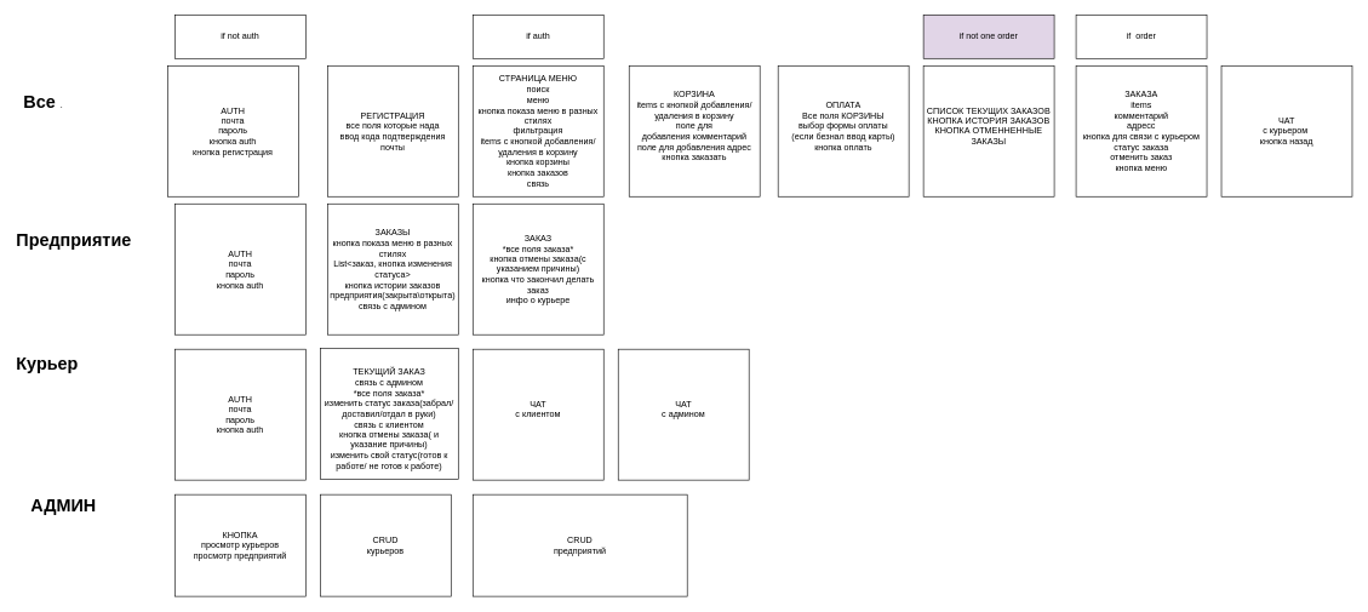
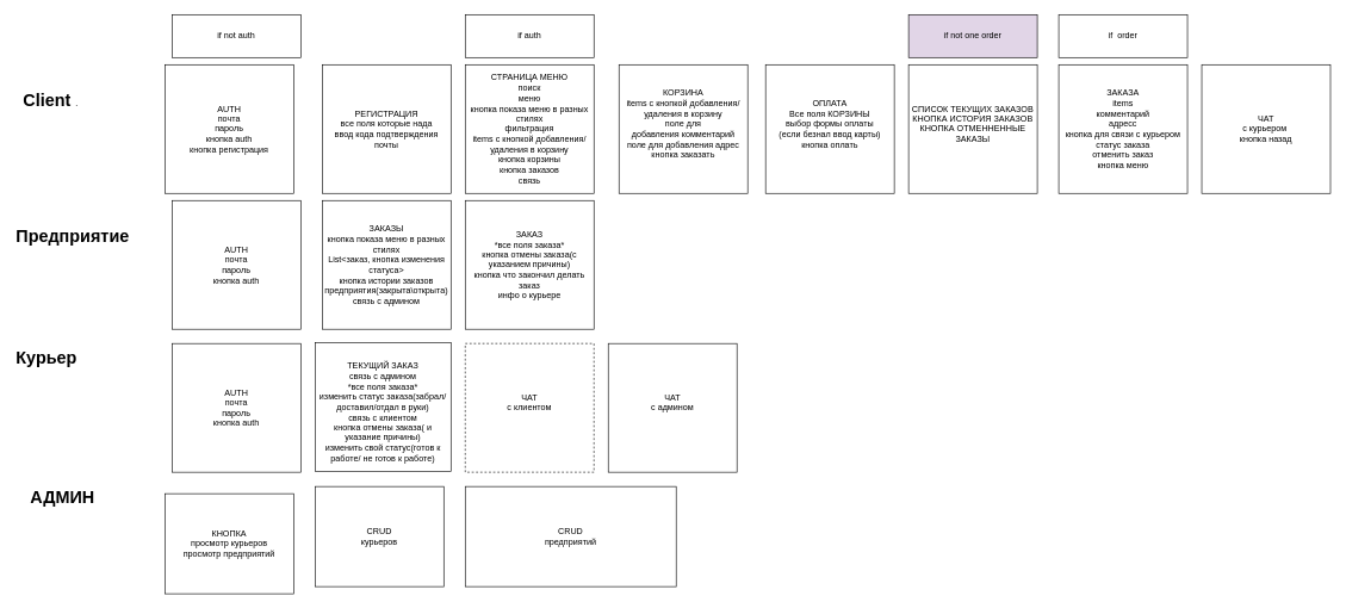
  <mxCell id="0" />
  <mxCell id="1" parent="0" />
  <mxCell id="2" value="СТРАНИЦА МЕНЮ&lt;div&gt;поиск&lt;/div&gt;&lt;div&gt;меню&lt;/div&gt;&lt;div&gt;кнопка показа меню в разных стилях&lt;/div&gt;&lt;div&gt;фильтрация&lt;/div&gt;&lt;div&gt;items с кнопкой добавления/удаления в корзину&lt;/div&gt;&lt;div&gt;кнопка корзины&lt;/div&gt;&lt;div&gt;кнопка заказов&lt;/div&gt;&lt;div&gt;связь&lt;/div&gt;" style="rounded=0;whiteSpace=wrap;html=1;" parent="1" vertex="1"><mxGeometry x="650" y="90" width="180" height="180" as="geometry" /></mxCell>
  <mxCell id="3" value="КОРЗИНА&lt;div&gt;&lt;div&gt;items с кнопкой добавления/удаления в корзину&lt;/div&gt;&lt;/div&gt;&lt;div&gt;&lt;span style=&quot;background-color: initial;&quot;&gt;поле для добавления&lt;/span&gt;&lt;span style=&quot;background-color: initial;&quot;&gt;&amp;nbsp;&lt;/span&gt;комментарий&lt;/div&gt;&lt;div&gt;поле для добавления адрес&lt;/div&gt;&lt;div&gt;кнопка заказать&lt;/div&gt;&lt;div&gt;&lt;br&gt;&lt;/div&gt;" style="rounded=0;whiteSpace=wrap;html=1;" parent="1" vertex="1"><mxGeometry x="865" y="90" width="180" height="180" as="geometry" /></mxCell>
  <mxCell id="4" value="&lt;div&gt;ОПЛАТА&lt;/div&gt;&lt;div&gt;Все поля КОРЗИНЫ&lt;/div&gt;&lt;div&gt;выбор формы оплаты&lt;/div&gt;&lt;div&gt;(если безнал ввод карты)&lt;/div&gt;&lt;div&gt;кнопка оплать&lt;/div&gt;&lt;div&gt;&lt;br&gt;&lt;/div&gt;" style="rounded=0;whiteSpace=wrap;html=1;" parent="1" vertex="1"><mxGeometry x="1070" y="90" width="180" height="180" as="geometry" /></mxCell>
  <mxCell id="5" value="AUTH&lt;div&gt;почта&lt;/div&gt;&lt;div&gt;пароль&lt;/div&gt;&lt;div&gt;кнопка auth&lt;br&gt;кнопка регистрация&lt;/div&gt;" style="rounded=0;whiteSpace=wrap;html=1;" parent="1" vertex="1"><mxGeometry x="230" y="90" width="180" height="180" as="geometry" /></mxCell>
  <mxCell id="6" value="РЕГИСТРАЦИЯ&lt;div&gt;все поля которые нада&lt;/div&gt;&lt;div&gt;ввод кода подтверждения почты&lt;/div&gt;" style="rounded=0;whiteSpace=wrap;html=1;" parent="1" vertex="1"><mxGeometry x="450" y="90" width="180" height="180" as="geometry" /></mxCell>
  <mxCell id="7" value="ЗАКАЗА&lt;div&gt;&lt;div&gt;items&lt;/div&gt;&lt;div&gt;комментарий&lt;/div&gt;&lt;div&gt;&lt;span style=&quot;background-color: initial;&quot;&gt;адресс&lt;/span&gt;&lt;/div&gt;&lt;/div&gt;&lt;div&gt;&lt;span style=&quot;background-color: initial;&quot;&gt;кнопка для связи с курьером&lt;/span&gt;&lt;/div&gt;&lt;div&gt;&lt;span style=&quot;background-color: initial;&quot;&gt;статус заказа&lt;/span&gt;&lt;/div&gt;&lt;div&gt;отменить заказ&lt;/div&gt;&lt;div&gt;кнопка меню&lt;/div&gt;" style="rounded=0;whiteSpace=wrap;html=1;" parent="1" vertex="1"><mxGeometry x="1480" y="90" width="180" height="180" as="geometry" /></mxCell>
  <mxCell id="8" value="&lt;div&gt;ЧАТ&lt;/div&gt;&lt;div&gt;с курьером&amp;nbsp;&lt;/div&gt;&lt;div&gt;кнопка назад&lt;/div&gt;" style="rounded=0;whiteSpace=wrap;html=1;" parent="1" vertex="1"><mxGeometry x="1680" y="90" width="180" height="180" as="geometry" /></mxCell>
- <mxCell id="9" value="&lt;h1 style=&quot;margin-top: 0px;&quot;&gt;&lt;span style=&quot;background-color: initial;&quot;&gt;Все&amp;nbsp;&lt;/span&gt;&lt;span style=&quot;background-color: initial; font-size: 12px; font-weight: normal;&quot;&gt;.&lt;/span&gt;&lt;br&gt;&lt;/h1&gt;" style="text;html=1;whiteSpace=wrap;overflow=hidden;rounded=0;" parent="1" vertex="1"><mxGeometry x="30" y="120" width="180" height="120" as="geometry" /></mxCell>
+ <mxCell id="9" value="&lt;h1 style=&quot;margin-top: 0px;&quot;&gt;&lt;span style=&quot;background-color: initial;&quot;&gt;Сlient&amp;nbsp;&lt;/span&gt;&lt;span style=&quot;background-color: initial; font-size: 12px; font-weight: normal;&quot;&gt;.&lt;/span&gt;&lt;br&gt;&lt;/h1&gt;" style="text;html=1;whiteSpace=wrap;overflow=hidden;rounded=0;" parent="1" vertex="1"><mxGeometry x="30" y="120" width="180" height="120" as="geometry" /></mxCell>
  <mxCell id="10" value="&lt;h1 style=&quot;margin-top: 0px;&quot;&gt;Предприятие&lt;/h1&gt;" style="text;html=1;whiteSpace=wrap;overflow=hidden;rounded=0;" parent="1" vertex="1"><mxGeometry x="20" y="310" width="180" height="120" as="geometry" /></mxCell>
  <mxCell id="11" value="ЗАКАЗЫ&lt;div&gt;кнопка показа меню в разных стилях&lt;br&gt;&lt;/div&gt;&lt;div&gt;List&amp;lt;заказ,&amp;nbsp;&lt;span style=&quot;background-color: initial;&quot;&gt;кнопка изменения статуса&lt;/span&gt;&lt;span style=&quot;background-color: initial;&quot;&gt;&amp;gt;&lt;/span&gt;&lt;/div&gt;&lt;div&gt;&lt;span style=&quot;background-color: initial;&quot;&gt;кнопка истории заказов&lt;/span&gt;&lt;/div&gt;&lt;div&gt;предприятия(закрыта\открыта)&lt;/div&gt;&lt;div&gt;связь с админом&lt;/div&gt;" style="rounded=0;whiteSpace=wrap;html=1;" parent="1" vertex="1"><mxGeometry x="450" width="180" height="180" as="geometry" y="280" /></mxCell>
  <mxCell id="12" value="ЗАКАЗ&lt;div&gt;*все поля заказа*&lt;/div&gt;&lt;div&gt;кнопка отмены заказа(с указанием причины)&lt;br&gt;&lt;div&gt;кнопка что закончил делать заказ&lt;/div&gt;&lt;/div&gt;&lt;div&gt;&amp;nbsp;инфо о курьере&amp;nbsp;&lt;/div&gt;" style="rounded=0;whiteSpace=wrap;html=1;" parent="1" vertex="1"><mxGeometry x="650" width="180" height="180" as="geometry" y="280" /></mxCell>
  <mxCell id="13" value="&lt;h1 style=&quot;margin-top: 0px;&quot;&gt;Курьер&lt;/h1&gt;" style="text;html=1;whiteSpace=wrap;overflow=hidden;rounded=0;" parent="1" vertex="1"><mxGeometry x="20" y="480" width="180" height="120" as="geometry" /></mxCell>
  <mxCell id="14" value="&lt;div&gt;&lt;br&gt;&lt;/div&gt;ТЕКУЩИЙ ЗАКАЗ&lt;div&gt;связь с админом&lt;br&gt;&lt;div&gt;*все поля заказа*&lt;/div&gt;&lt;div&gt;изменить статус заказа(забрал/доставил/отдал в руки)&lt;/div&gt;&lt;div&gt;связь с клиентом&lt;/div&gt;&lt;div&gt;кнопка отмены заказа( и указание причины)&lt;/div&gt;&lt;div&gt;изменить свой статус(готов к работе/ не готов к работе)&lt;/div&gt;&lt;/div&gt;" style="rounded=0;whiteSpace=wrap;html=1;" parent="1" vertex="1"><mxGeometry x="440" y="479" width="190" height="180" as="geometry" /></mxCell>
- <mxCell id="15" value="ЧАТ&lt;div&gt;с клиентом&lt;/div&gt;&lt;div&gt;&lt;br&gt;&lt;/div&gt;" style="rounded=0;whiteSpace=wrap;html=1;" parent="1" vertex="1"><mxGeometry x="650" y="480" width="180" height="180" as="geometry" /></mxCell>
+ <mxCell id="15" value="ЧАТ&lt;div&gt;с клиентом&lt;/div&gt;&lt;div&gt;&lt;br&gt;&lt;/div&gt;" style="rounded=0;whiteSpace=wrap;html=1;dashed=1;" parent="1" vertex="1"><mxGeometry x="650" y="480" width="180" height="180" as="geometry" /></mxCell>
  <mxCell id="16" value="if not auth" style="rounded=0;whiteSpace=wrap;html=1;" parent="1" vertex="1"><mxGeometry x="240" y="20" width="180" height="60" as="geometry" /></mxCell>
  <mxCell id="17" value="if auth" style="rounded=0;whiteSpace=wrap;html=1;" parent="1" vertex="1"><mxGeometry x="650" y="20" width="180" height="60" as="geometry" /></mxCell>
  <mxCell id="18" value="if not one order" style="rounded=0;whiteSpace=wrap;html=1;fillColor=#e1d5e7;" parent="1" vertex="1"><mxGeometry x="1270" y="20" width="180" height="60" as="geometry" /></mxCell>
  <mxCell id="19" value="СПИСОК ТЕКУЩИХ ЗАКАЗОВ&lt;div&gt;КНОПКА ИСТОРИЯ ЗАКАЗОВ&lt;/div&gt;&lt;div&gt;КНОПКА ОТМЕННЕННЫЕ ЗАКАЗЫ&lt;br&gt;&lt;div&gt;&lt;div&gt;&lt;br&gt;&lt;/div&gt;&lt;/div&gt;&lt;/div&gt;" style="rounded=0;whiteSpace=wrap;html=1;" parent="1" vertex="1"><mxGeometry x="1270" y="90" width="180" height="180" as="geometry" /></mxCell>
  <mxCell id="20" value="AUTH&lt;div&gt;почта&lt;/div&gt;&lt;div&gt;пароль&lt;/div&gt;&lt;div&gt;кнопка auth&lt;br&gt;&lt;/div&gt;" style="rounded=0;whiteSpace=wrap;html=1;" parent="1" vertex="1"><mxGeometry x="240" width="180" height="180" as="geometry" y="280" /></mxCell>
  <mxCell id="21" value="AUTH&lt;div&gt;почта&lt;/div&gt;&lt;div&gt;пароль&lt;/div&gt;&lt;div&gt;кнопка auth&lt;br&gt;&lt;/div&gt;" style="rounded=0;whiteSpace=wrap;html=1;" parent="1" vertex="1"><mxGeometry x="240" y="480" width="180" height="180" as="geometry" /></mxCell>
- <mxCell id="22" value="КНОПКА&lt;div&gt;просмотр курьеров&lt;/div&gt;&lt;div&gt;просмотр предприятий&lt;/div&gt;" style="rounded=0;whiteSpace=wrap;html=1;" parent="1" vertex="1"><mxGeometry x="240" y="680" width="180" height="140" as="geometry" /></mxCell>
+ <mxCell id="22" value="КНОПКА&lt;div&gt;просмотр курьеров&lt;/div&gt;&lt;div&gt;просмотр предприятий&lt;/div&gt;" style="rounded=0;whiteSpace=wrap;html=1;" parent="1" vertex="1"><mxGeometry x="230" y="690" width="180" height="140" as="geometry" /></mxCell>
  <mxCell id="23" value="CRUD&lt;div&gt;курьеров&lt;span style=&quot;color: rgba(0, 0, 0, 0); font-family: monospace; font-size: 0px; text-align: start; text-wrap: nowrap; background-color: initial;&quot;&gt;%3CmxGraphModel%3E%3Croot%3E%3CmxCell%20id%3D%220%22%2F%3E%3CmxCell%20id%3D%221%22%20parent%3D%220%22%2F%3E%3CmxCell%20id%3D%222%22%20value%3D%22%D0%9A%D0%9D%D0%9E%D0%9F%D0%9A%D0%90%26lt%3Bdiv%26gt%3B%D0%BF%D1%80%D0%BE%D1%81%D0%BC%D0%BE%D1%82%D1%80%20%D0%BA%D1%83%D1%80%D1%8C%D0%B5%D1%80%D0%BE%D0%B2%26lt%3B%2Fdiv%26gt%3B%26lt%3Bdiv%26gt%3B%D0%BF%D1%80%D0%BE%D1%81%D0%BC%D0%BE%D1%82%D1%80%20%D0%BF%D1%80%D0%B5%D0%B4%D0%BF%D1%80%D0%B8%D1%8F%D1%82%D0%B8%D0%B9%26lt%3B%2Fdiv%26gt%3B%22%20style%3D%22rounded%3D0%3BwhiteSpace%3Dwrap%3Bhtml%3D1%3B%22%20vertex%3D%221%22%20parent%3D%221%22%3E%3CmxGeometry%20x%3D%22-390%22%20y%3D%22400%22%20width%3D%22180%22%20height%3D%22140%22%20as%3D%22geometry%22%2F%3E%3C%2FmxCell%3E%3C%2Froot%3E%3C%2FmxGraphModel%3E&lt;/span&gt;&lt;/div&gt;" style="rounded=0;whiteSpace=wrap;html=1;" parent="1" vertex="1"><mxGeometry x="440" y="680" width="180" height="140" as="geometry" /></mxCell>
  <mxCell id="24" value="CRUD&lt;div&gt;предприятий&lt;/div&gt;" style="rounded=0;whiteSpace=wrap;html=1;" parent="1" vertex="1"><mxGeometry x="650" y="680" width="295" height="140" as="geometry" /></mxCell>
  <mxCell id="25" value="&lt;h1 style=&quot;margin-top: 0px;&quot;&gt;АДМИН&lt;/h1&gt;" style="text;html=1;whiteSpace=wrap;overflow=hidden;rounded=0;" parent="1" vertex="1"><mxGeometry x="40" y="675" width="180" height="120" as="geometry" /></mxCell>
  <mxCell id="26" value="if&amp;nbsp; order" style="rounded=0;whiteSpace=wrap;html=1;" parent="1" vertex="1"><mxGeometry x="1480" y="20" width="180" height="60" as="geometry" /></mxCell>
  <mxCell id="27" value="ЧАТ&lt;div&gt;с админом&lt;/div&gt;&lt;div&gt;&lt;br&gt;&lt;/div&gt;" style="rounded=0;whiteSpace=wrap;html=1;" parent="1" vertex="1"><mxGeometry x="850" y="480" width="180" height="180" as="geometry" /></mxCell>
